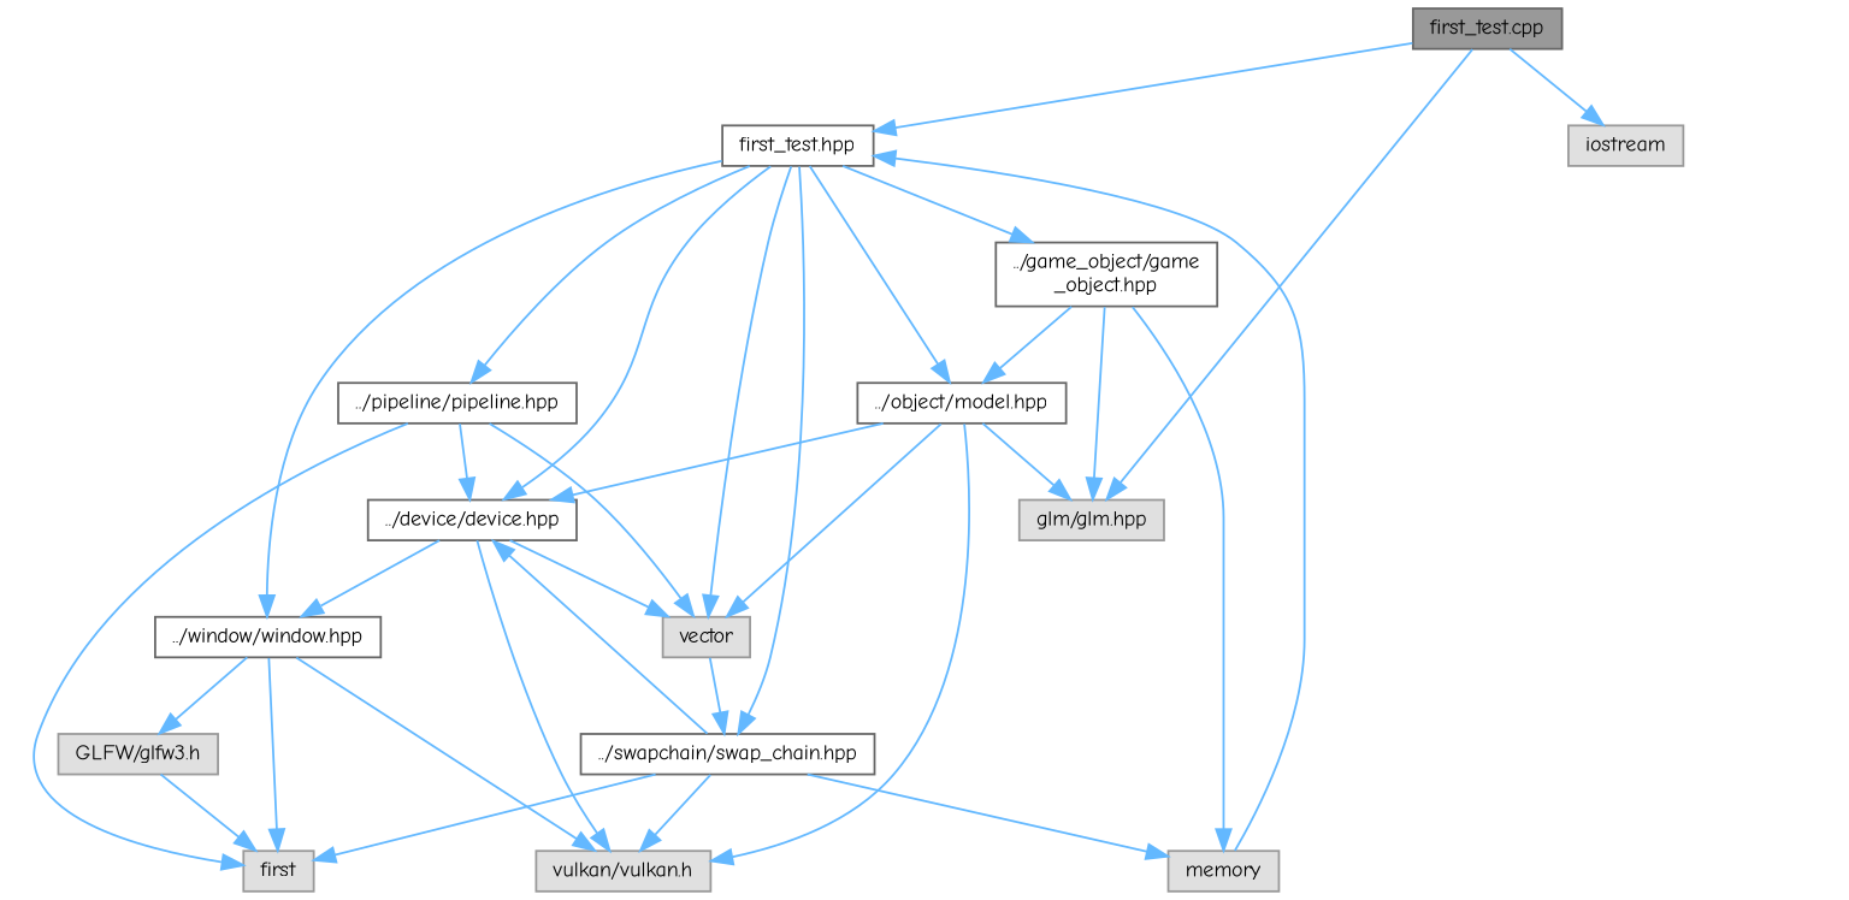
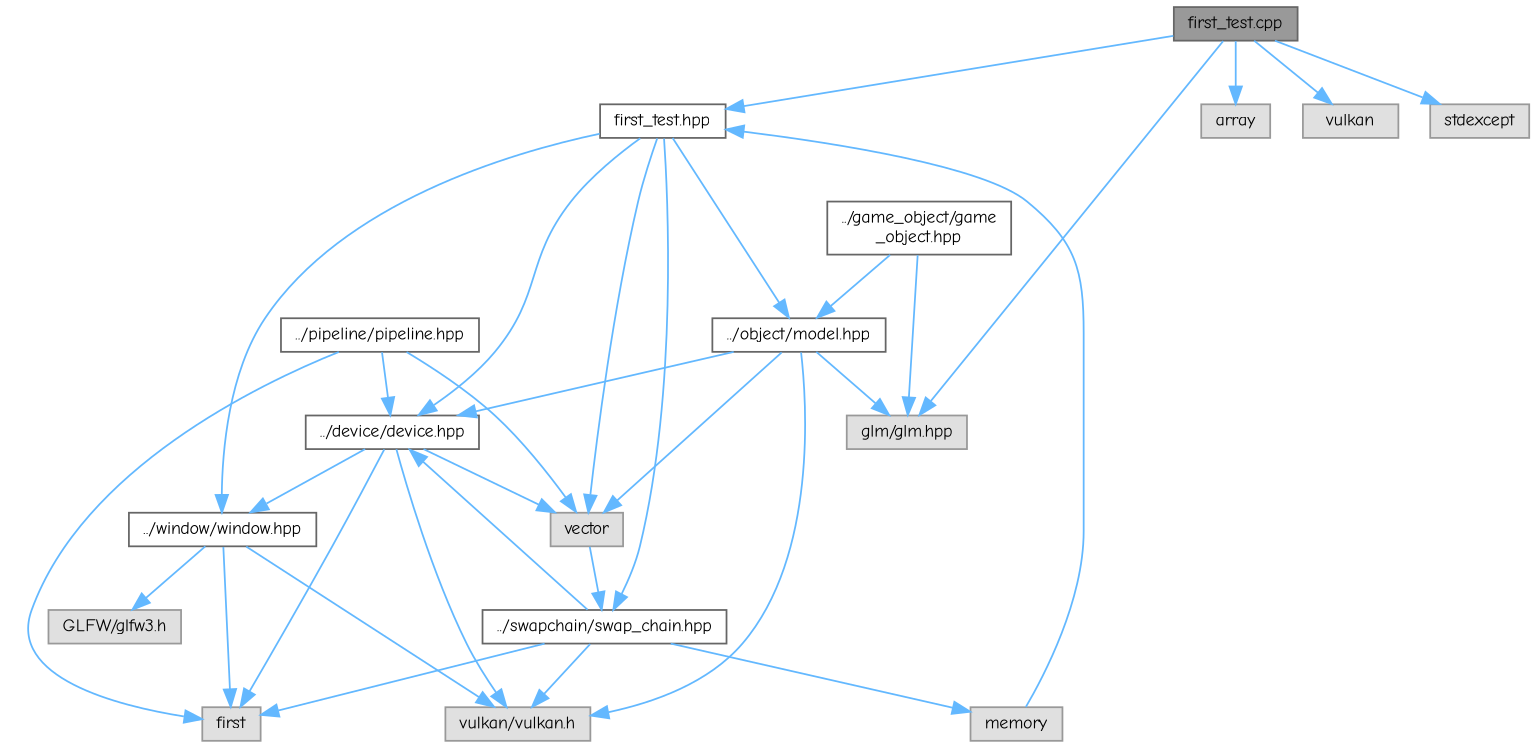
  digraph {
    fontname="Comic Neue"
    node [color=grey60 fillcolor="#E0E0E0" fontname="Comic Neue" fontsize=10 shape=box style=filled]
    edge [color=steelblue1 fontname="Comic Neue" fontsize=10 labelfontname=Helvetica labelfontsize=10 style=solid]
    n1 [color=gray40 fillcolor=grey60 fontcolor=black height=0.2 label="first_test.cpp" width=0.4]
    n2 [color=grey40 fillcolor=white height=0.2 label="first_test.hpp" width=0.4]
    n3 [height=0.2 label="glm/glm.hpp" width=0.4]
-   n5 [height=0.2 label=iostream width=0.4]
+   n4 [height=0.2 label=array width=0.4]
+   n5 [height=0.2 label=vulkan width=0.4]
+   n6 [height=0.2 label=stdexcept width=0.4]
    n7 [color=grey40 fillcolor=white height=0.2 label="../device/device.hpp" width=0.4]
    n8 [color=grey40 fillcolor=white height=0.2 label="../window/window.hpp" width=0.4]
    n9 [height=0.2 label=vector width=0.4]
    n10 [color=grey40 fillcolor=white height=0.2 label="../game_object/game\l_object.hpp" width=0.4]
    n11 [color=grey40 fillcolor=white height=0.2 label="../object/model.hpp" width=0.4]
    n12 [color=grey40 fillcolor=white height=0.2 label="../pipeline/pipeline.hpp" width=0.4]
    n13 [color=grey40 fillcolor=white height=0.2 label="../swapchain/swap_chain.hpp" width=0.4]
    n14 [height=0.2 label="vulkan/vulkan.h" width=0.4]
    n15 [height=0.2 label=first width=0.4]
    n16 [height=0.2 label="GLFW/glfw3.h" width=0.4]
    n17 [height=0.2 label=memory width=0.4]
    n1 -> n2
    n1 -> n3
+   n1 -> n4
    n1 -> n5
+   n1 -> n6
    n2 -> n7
    n2 -> n8
    n2 -> n9
-   n2 -> n10
    n2 -> n11
-   n2 -> n12
    n2 -> n13
    n7 -> n8
    n7 -> n9
    n7 -> n14
-   n16 -> n15
+   n7 -> n15
    n8 -> n14
    n8 -> n15
    n8 -> n16
    n9 -> n13
    n10 -> n3
    n10 -> n11
-   n10 -> n17
    n11 -> n3
    n11 -> n7
    n11 -> n9
    n11 -> n14
    n12 -> n7
    n12 -> n9
    n12 -> n15
    n13 -> n7
    n13 -> n14
    n13 -> n15
    n13 -> n17
    n17 -> n2
  }
